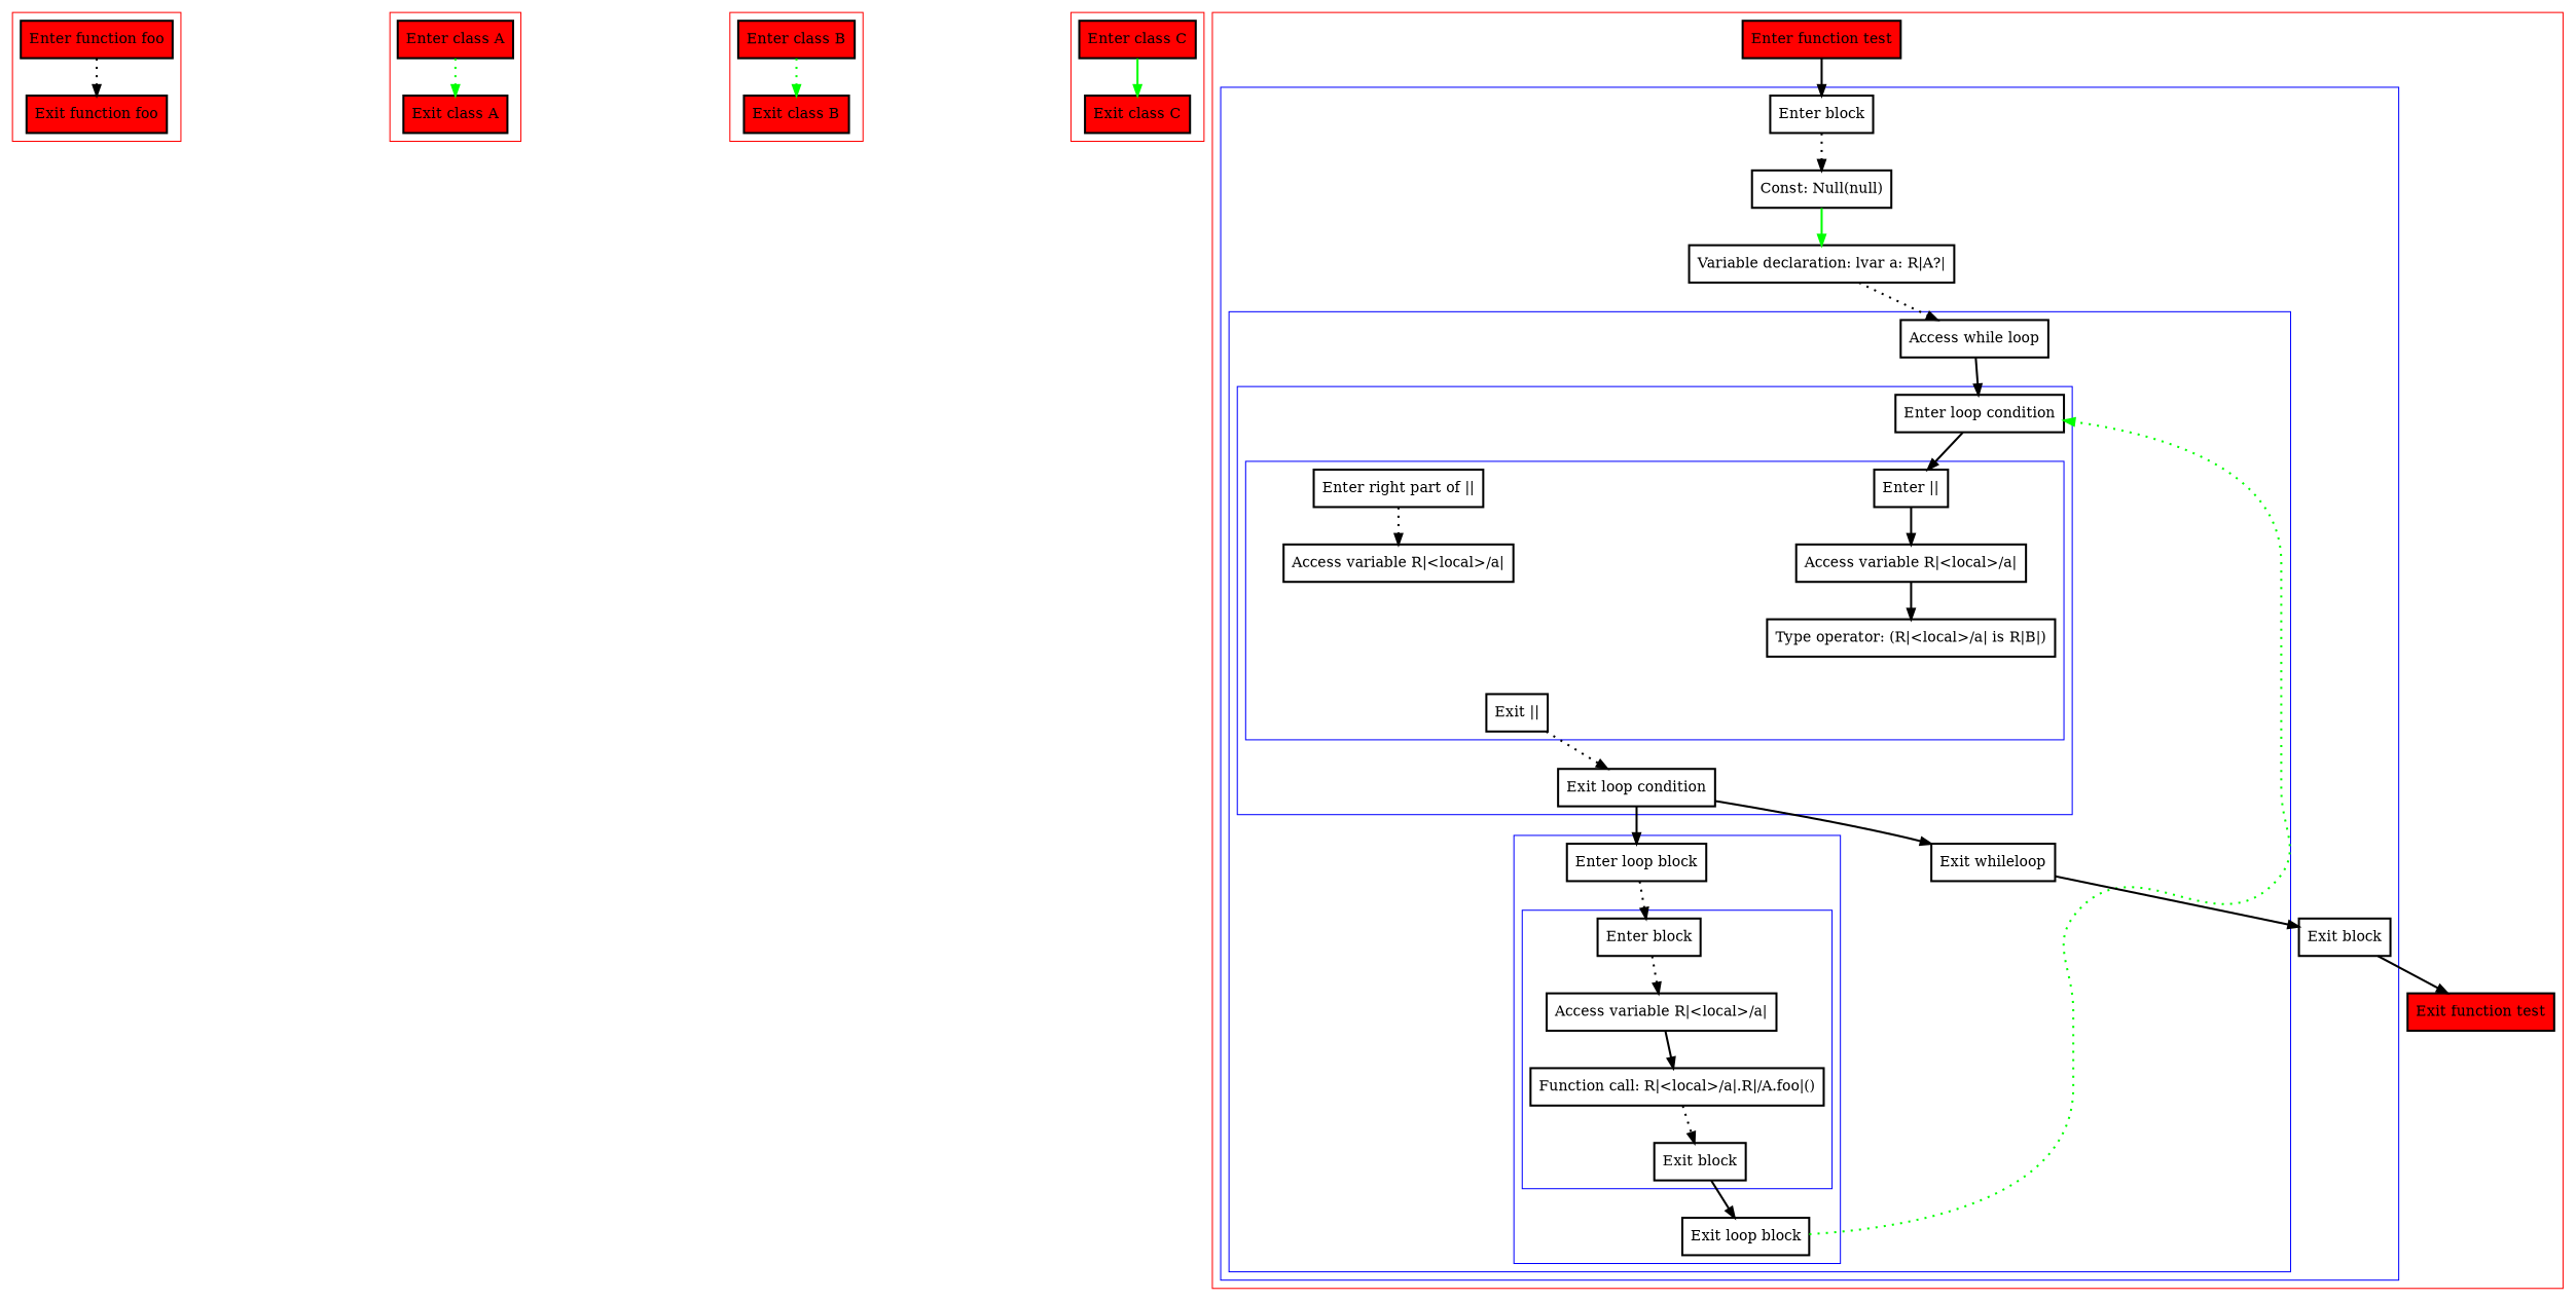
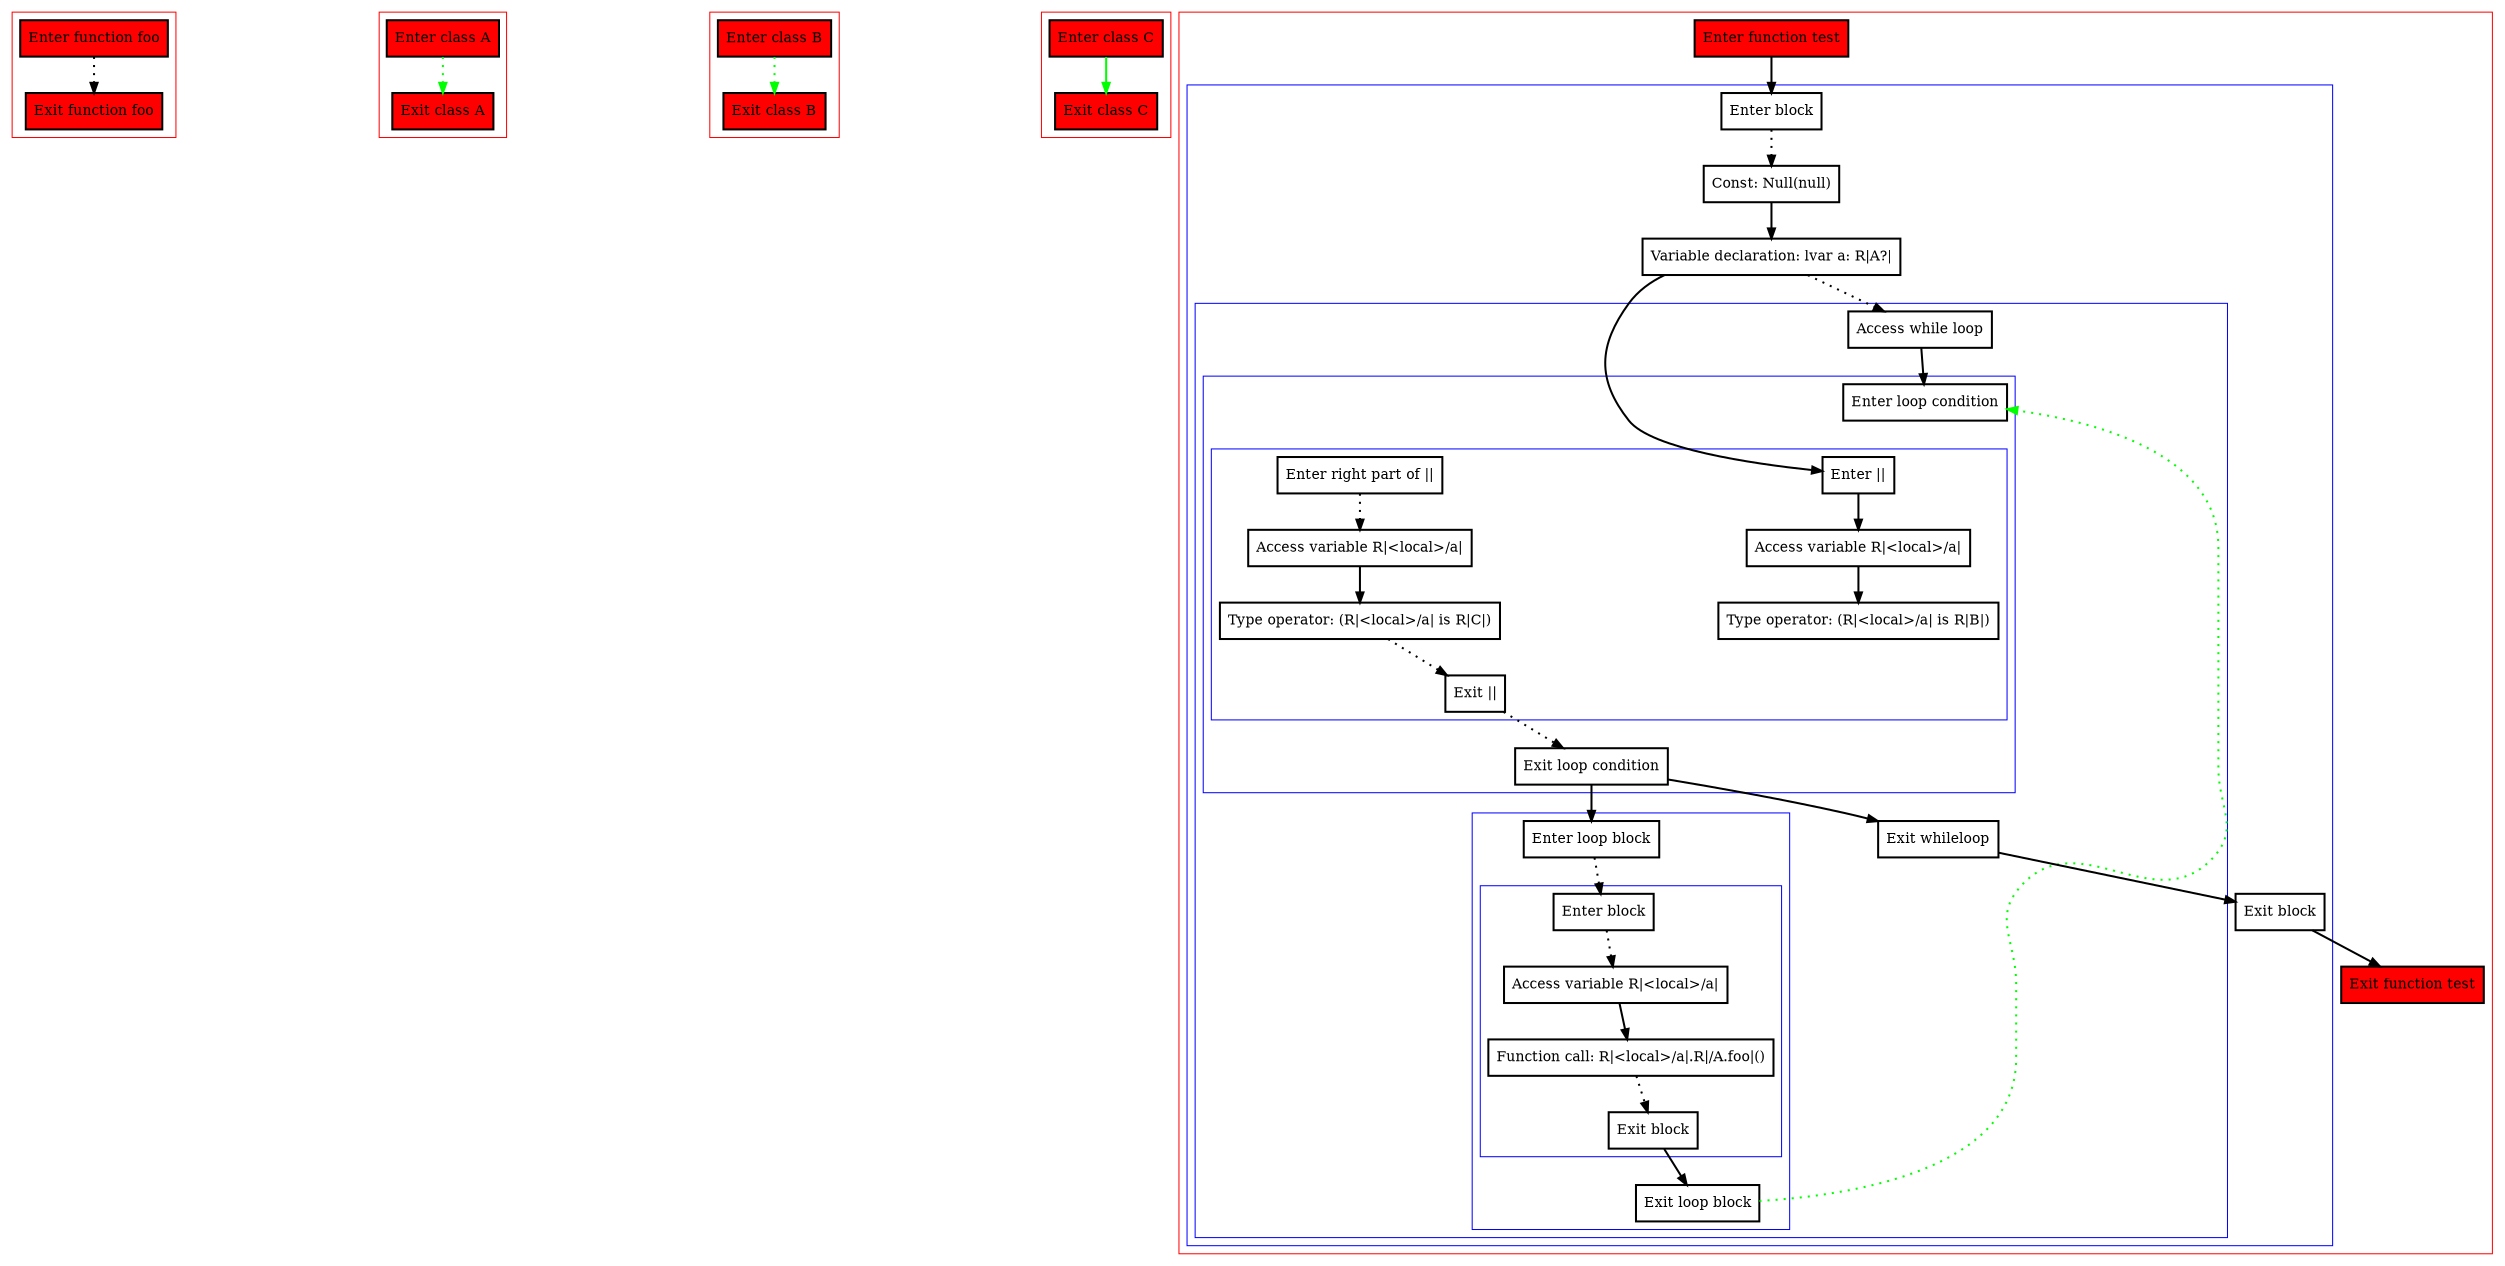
  digraph {
    nodesep=3
    node [penwidth=2 shape=box]
    edge [penwidth=2 style=dotted]
    n1 [fillcolor=red label="Enter function foo" style=filled]
    n2 [fillcolor=red label="Exit function foo" style=filled]
    n3 [fillcolor=red label="Enter class A" style=filled]
    n4 [fillcolor=red label="Exit class A" style=filled]
    n5 [fillcolor=red label="Enter class B" style=filled]
    n6 [fillcolor=red label="Exit class B" style=filled]
    n7 [fillcolor=red label="Enter class C" style=filled]
    n8 [fillcolor=red label="Exit class C" style=filled]
    n9 [label="Enter ||"]
    n10 [label="Access variable R|<local>/a|"]
    n11 [label="Type operator: (R|<local>/a| is R|B|)"]
    n12 [label="Enter right part of ||"]
    n13 [label="Access variable R|<local>/a|"]
+   n14 [label="Type operator: (R|<local>/a| is R|C|)"]
    n15 [label="Exit ||"]
    n16 [label="Enter loop condition"]
    n17 [label="Exit loop condition"]
    n18 [label="Enter block"]
    n19 [label="Access variable R|<local>/a|"]
    n20 [label="Function call: R|<local>/a|.R|/A.foo|()"]
    n21 [label="Exit block"]
    n22 [label="Enter loop block"]
    n23 [label="Exit loop block"]
    n24 [label="Access while loop"]
    n25 [label="Exit whileloop"]
    n26 [label="Enter block"]
    n27 [label="Const: Null(null)"]
    n28 [label="Variable declaration: lvar a: R|A?|"]
    n29 [label="Exit block"]
    n30 [fillcolor=red label="Enter function test" style=filled]
    n31 [fillcolor=red label="Exit function test" style=filled]
    subgraph cluster_1 {
      color=red
      n1
      n2
    }
    subgraph cluster_2 {
      color=red
      n3
      n4
    }
    subgraph cluster_3 {
      color=red
      n5
      n6
    }
    subgraph cluster_4 {
      color=red
      n7
      n8
    }
    subgraph cluster_5 {
      color=red
      n30
      n31
      subgraph cluster_6 {
        color=blue
        n26
        n27
        n28
        n29
        subgraph cluster_7 {
          color=blue
          n24
          n25
          subgraph cluster_8 {
            color=blue
            n16
            n17
            subgraph cluster_9 {
              color=blue
              n9
              n10
              n11
              n12
              n13
+             n14
              n15
            }
          }
          subgraph cluster_10 {
            color=blue
            n22
            n23
            subgraph cluster_11 {
              color=blue
              n18
              n19
              n20
              n21
            }
          }
        }
      }
    }
    n1 -> n2
    n3 -> n4 [color=green]
    n5 -> n6 [color=green]
    n7 -> n8 [color=green style=bold]
    n9 -> n10 [style=solid]
    n10 -> n11 [style=solid]
    n12 -> n13
+   n13 -> n14 [style=bold]
+   n14 -> n15
    n15 -> n17
-   n16 -> n9 [style=solid]
+   n28 -> n9 [style=solid]
    n17 -> n22 [style=solid]
    n17 -> n25 [style=bold]
    n18 -> n19
    n19 -> n20 [style=bold]
    n20 -> n21
    n21 -> n23 [style=bold]
    n22 -> n18
    n23 -> n16 [color=green]
    n24 -> n16 [style=bold]
    n25 -> n29 [style=solid]
    n26 -> n27
-   n27 -> n28 [style=solid color=green]
+   n27 -> n28 [style=solid]
    n28 -> n24
    n29 -> n31 [style=solid]
    n30 -> n26 [style=bold]
  }
